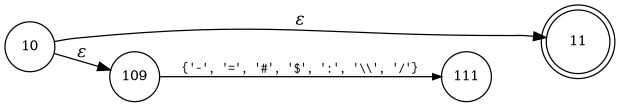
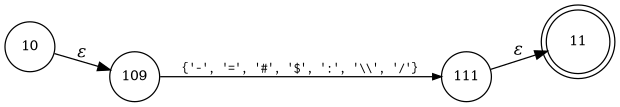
  digraph {
    rankdir=LR
    node [fixedsize=true fontsize=11 shape=circle peripheries=1]
    edge [fontname="Times-Italic"]
    n1 [label=11 shape=doublecircle width=.6 peripheries=""]
    n2 [label=10 width=.55]
    n3 [label=109 width=.55]
    n4 [label=111 width=.55]
    n2 -> n3 [label="&epsilon;"]
    n3 -> n4 [arrowhead=normal arrowsize=.7 fontname=Courier fontsize=11 label="{'-', '=', '#', '$', ':', '\\\\', '/'}"]
-   n2 -> n1 [label="&epsilon;"]
+   n4 -> n1 [label="&epsilon;"]
  }
